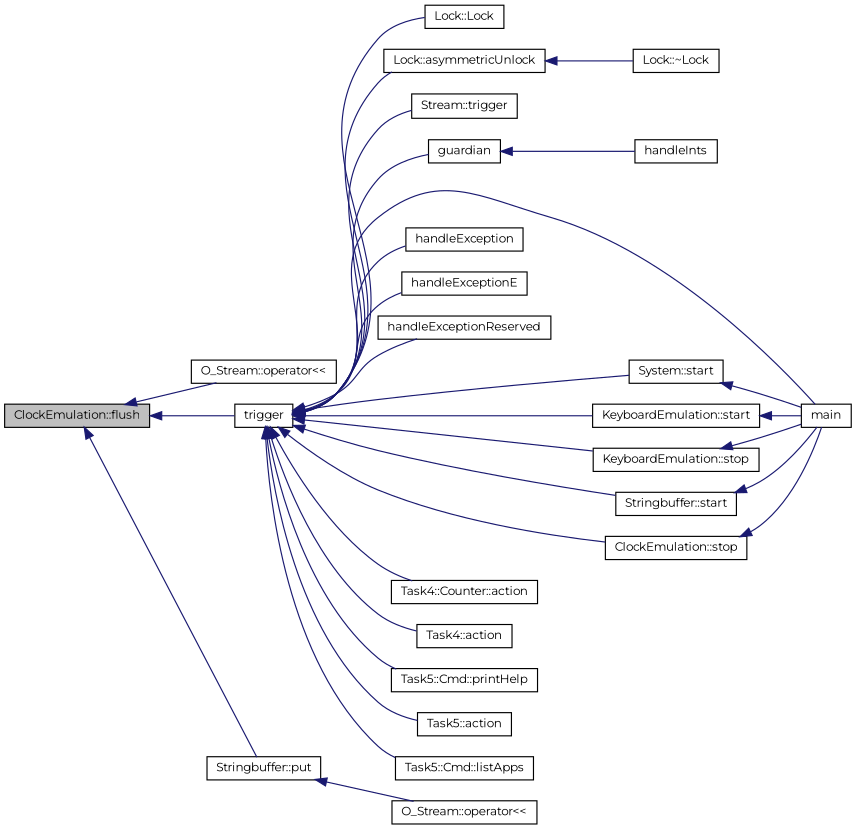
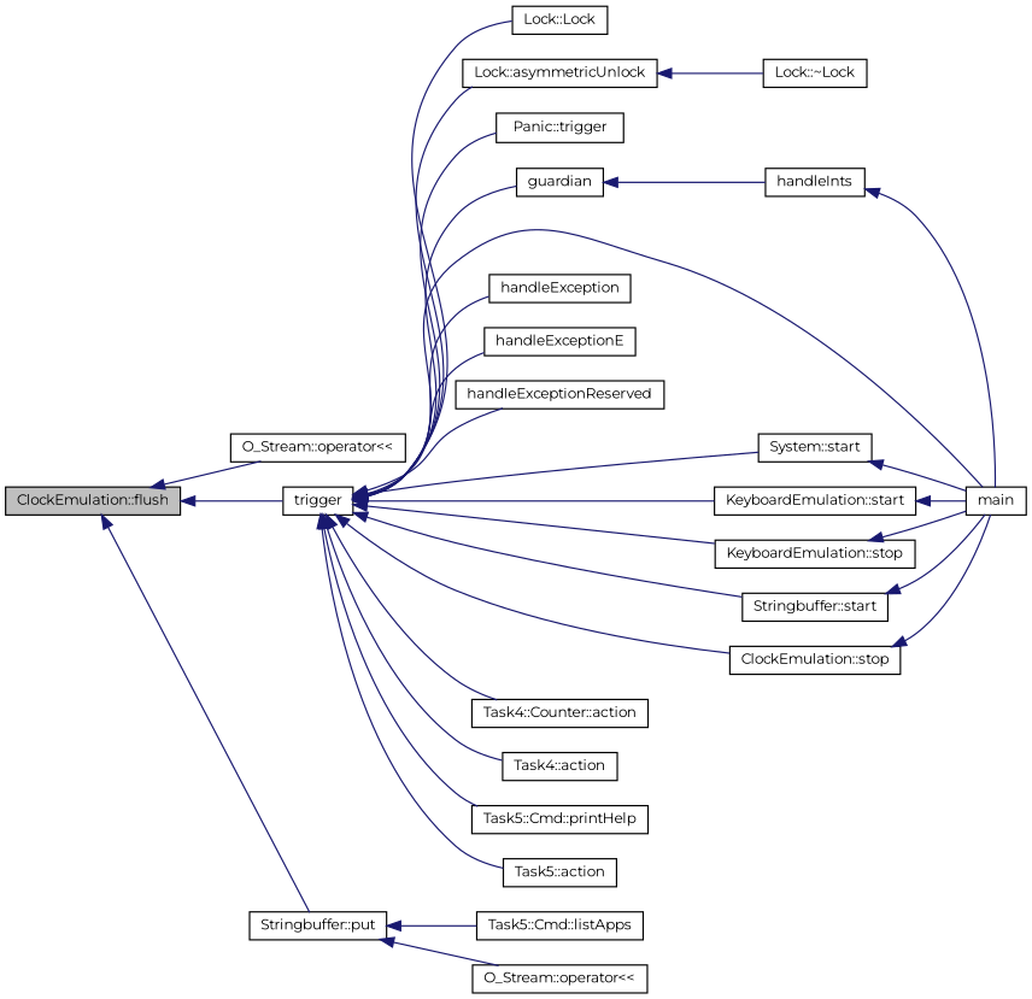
  digraph {
    fontname=Montserrat
    rankdir=LR
    node [color=black fontname=Montserrat fontsize=10 shape=record]
    edge [color=midnightblue dir=back fontname=Montserrat fontsize=10 labelfontname=Helvetica labelfontsize=10 style=solid]
    n1 [fillcolor=grey75 fontcolor=black height=0.2 label="ClockEmulation::flush" style=filled width=0.4]
    n2 [height=0.2 label="O_Stream::operator\<\<" width=0.4]
    n3 [height=0.2 label=trigger width=0.4]
    n4 [height=0.2 label="Stringbuffer::put" width=0.4]
    n5 [height=0.2 label="Lock::Lock" width=0.4]
    n6 [height=0.2 label="Lock::asymmetricUnlock" width=0.4]
-   n7 [height=0.2 label="Stream::trigger" width=0.4]
+   n7 [height=0.2 label="Panic::trigger" width=0.4]
    n8 [height=0.2 label=guardian width=0.4]
    n9 [height=0.2 label=main width=0.4]
    n10 [height=0.2 label=handleException width=0.4]
    n11 [height=0.2 label=handleExceptionE width=0.4]
    n12 [height=0.2 label=handleExceptionReserved width=0.4]
    n13 [height=0.2 label="System::start" width=0.4]
    n14 [height=0.2 label="KeyboardEmulation::start" width=0.4]
    n15 [height=0.2 label="KeyboardEmulation::stop" width=0.4]
    n16 [height=0.2 label="Stringbuffer::start" width=0.4]
    n17 [height=0.2 label="ClockEmulation::stop" width=0.4]
    n18 [height=0.2 label="Task4::Counter::action" width=0.4]
    n19 [height=0.2 label="Task4::action" width=0.4]
    n20 [height=0.2 label="Task5::Cmd::listApps" width=0.4]
    n21 [height=0.2 label="Task5::Cmd::printHelp" width=0.4]
    n22 [height=0.2 label="Task5::action" width=0.4]
    n23 [height=0.2 label="O_Stream::operator\<\<" width=0.4]
    n24 [height=0.2 label="Lock::~Lock" width=0.4]
    n25 [height=0.2 label=handleInts width=0.4]
    n1 -> n2
    n1 -> n3
    n1 -> n4
    n3 -> n5
    n3 -> n6
    n3 -> n7
    n3 -> n8
    n3 -> n9
    n3 -> n10
    n3 -> n11
    n3 -> n12
    n3 -> n13
    n3 -> n14
    n3 -> n15
    n3 -> n16
    n3 -> n17
    n3 -> n18
    n3 -> n19
-   n3 -> n20
+   n4 -> n20
    n3 -> n21
    n3 -> n22
    n4 -> n23
    n6 -> n24
    n8 -> n25
    n13 -> n9
    n14 -> n9
    n15 -> n9
    n16 -> n9
    n17 -> n9
+   n25 -> n9
  }
